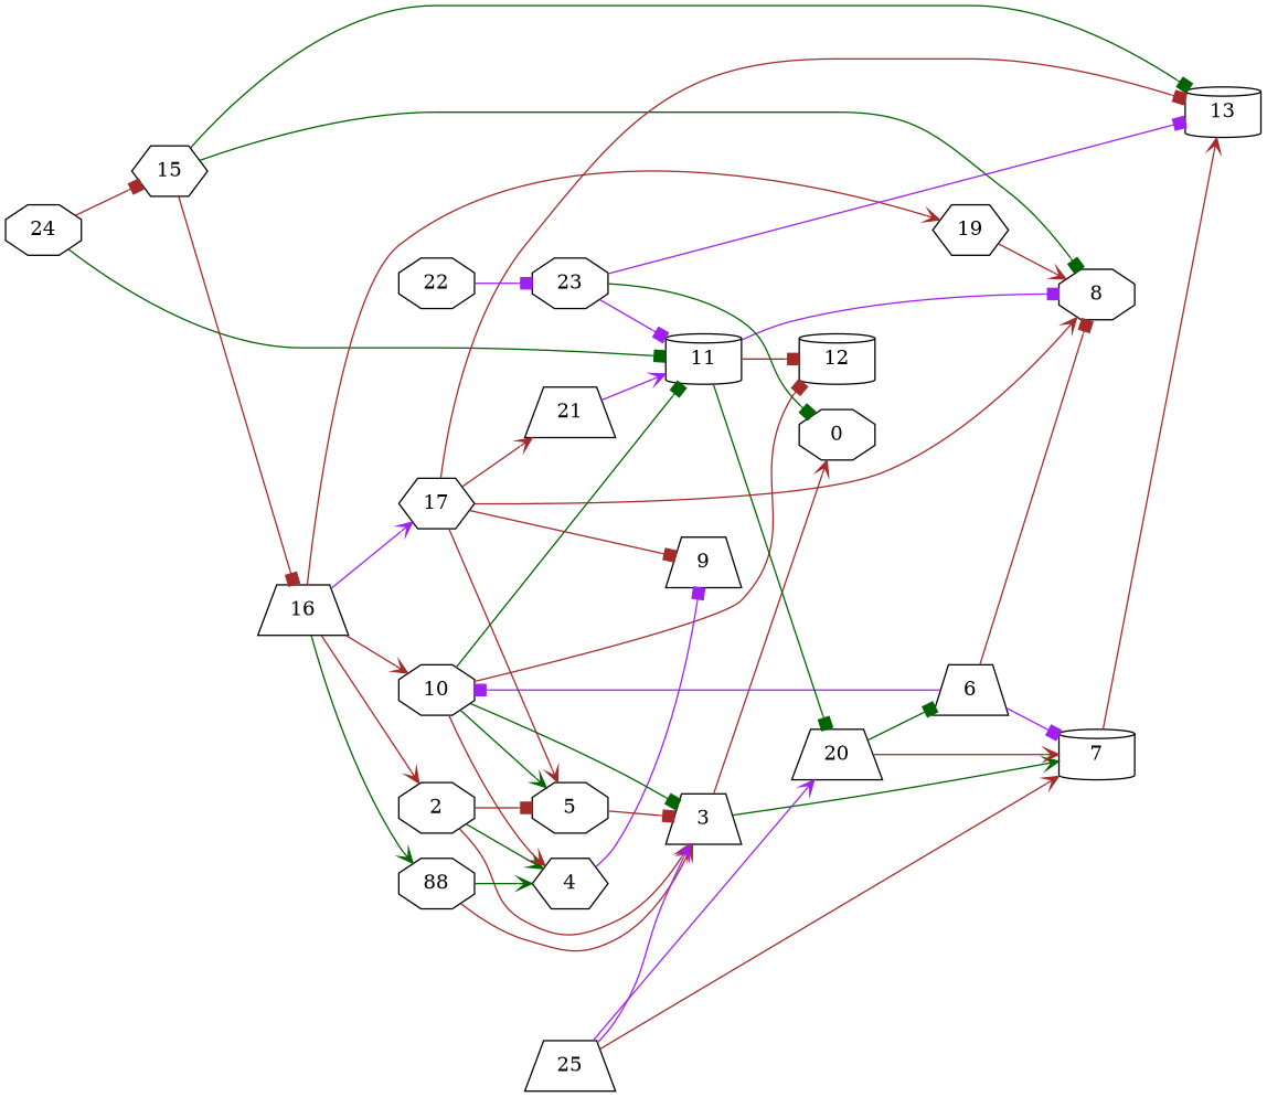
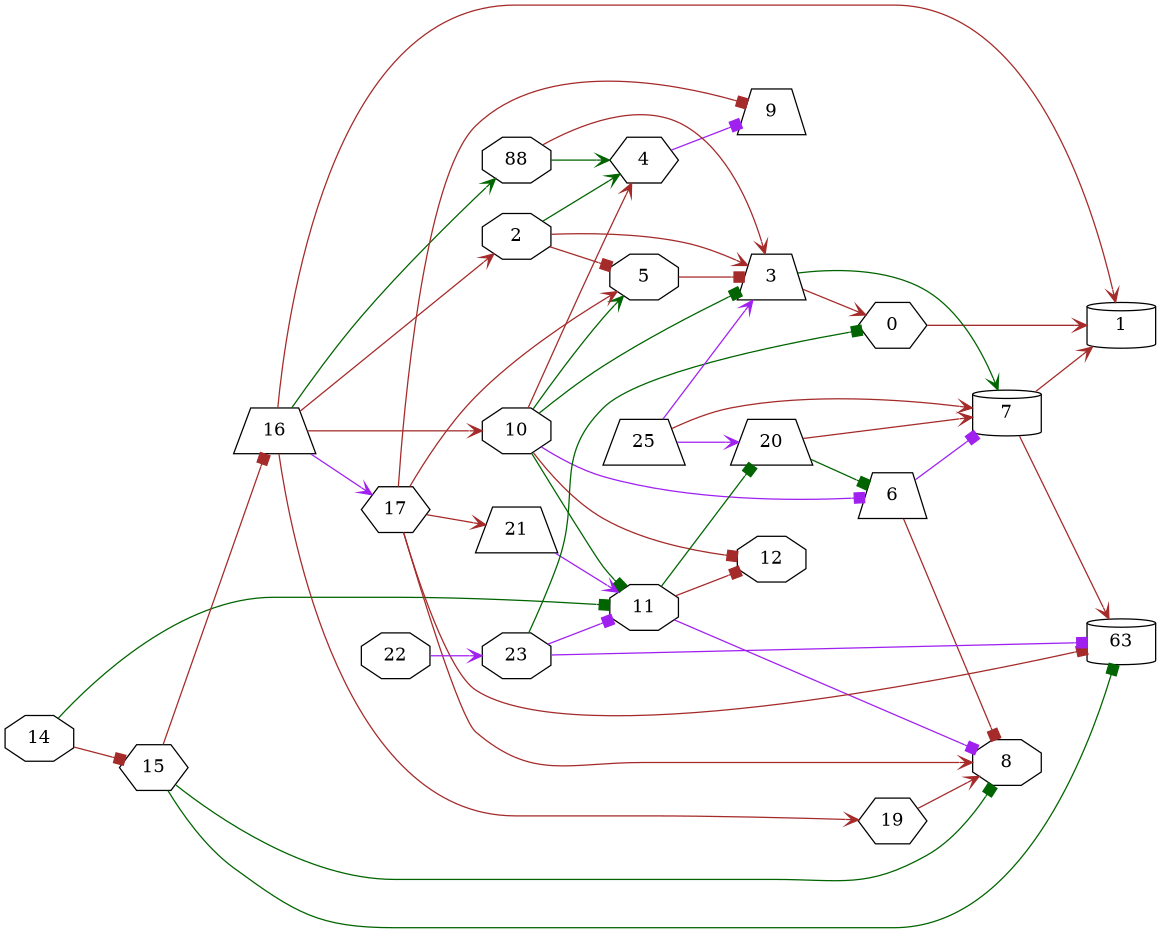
  strict digraph {
    fontname="DejaVu Serif"
    rankdir=LR
    node [fontname="DejaVu Serif" shape=octagon]
    edge [arrowhead=vee color=brown fontname="DejaVu Serif"]
-   0
+   1 [shape=cylinder]
+   0 [shape=hexagon]
    3 [shape=trapezium]
    2
    4 [shape=hexagon]
    5
    7 [shape=cylinder]
    9 [shape=trapezium]
-   13 [shape=cylinder]
+   13 [shape=cylinder label=63]
    6 [shape=trapezium]
    8
    10
-   11 [shape=cylinder]
-   12 [shape=cylinder]
+   11
+   12
    20 [shape=trapezium]
-   14 [label=24]
+   14
    15 [shape=hexagon]
    16 [shape=trapezium]
    17 [shape=hexagon]
    n20 [label=88]
    19 [shape=hexagon]
    21 [shape=trapezium]
    22
    23
    n25 [label=25 shape=trapezium]
+   0 -> 1
    3 -> 0
    3 -> 7 [color=darkgreen]
    2 -> 3
    2 -> 4 [color=darkgreen]
    2 -> 5 [arrowhead=box]
    4 -> 9 [arrowhead=box color=purple]
    5 -> 3 [arrowhead=box]
+   7 -> 1
    7 -> 13
    6 -> 7 [arrowhead=box color=purple]
    6 -> 8 [arrowhead=box]
    10 -> 3 [arrowhead=box color=darkgreen]
    10 -> 4
    10 -> 5 [color=darkgreen]
-   6 -> 10 [arrowhead=box color=purple]
+   10 -> 6 [arrowhead=box color=purple]
    10 -> 11 [arrowhead=box color=darkgreen]
    10 -> 12 [arrowhead=box]
    11 -> 8 [arrowhead=box color=purple]
    11 -> 12 [arrowhead=box]
    11 -> 20 [arrowhead=box color=darkgreen]
    20 -> 7
    20 -> 6 [arrowhead=box color=darkgreen]
    14 -> 11 [arrowhead=box color=darkgreen]
    14 -> 15 [arrowhead=box]
    15 -> 13 [arrowhead=box color=darkgreen]
    15 -> 8 [arrowhead=box color=darkgreen]
    15 -> 16 [arrowhead=box]
+   16 -> 1
    16 -> 2
    16 -> 10
    16 -> 17 [color=purple]
    16 -> n20 [color=darkgreen]
    16 -> 19
    17 -> 5
    17 -> 9 [arrowhead=box]
    17 -> 13 [arrowhead=box]
    17 -> 8
    17 -> 21
    n20 -> 3
    n20 -> 4 [color=darkgreen]
    19 -> 8
    21 -> 11 [color=purple]
-   22 -> 23 [arrowhead=box color=purple]
+   22 -> 23 [color=purple]
    23 -> 0 [arrowhead=box color=darkgreen]
    23 -> 13 [arrowhead=box color=purple]
    23 -> 11 [arrowhead=box color=purple]
    n25 -> 3 [color=purple]
    n25 -> 7
    n25 -> 20 [color=purple]
  }
